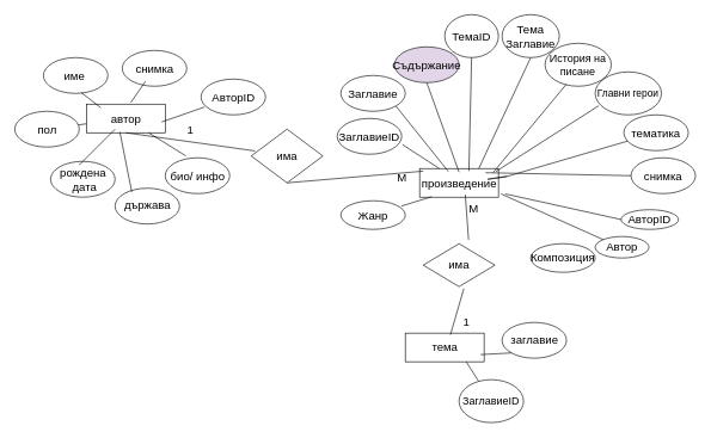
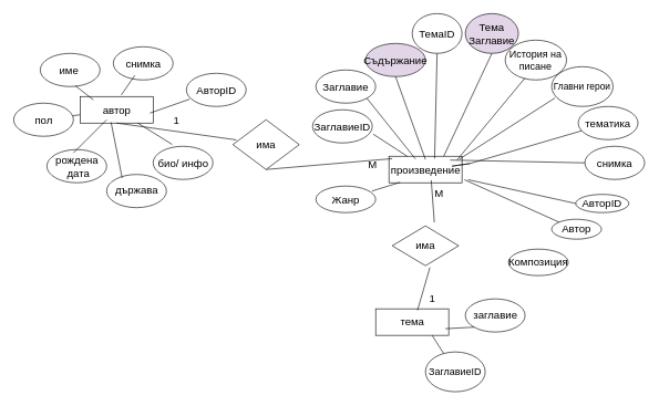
  <mxCell id="0" />
  <mxCell id="1" parent="0" />
  <mxCell id="2" value="" style="rounded=0;whiteSpace=wrap;html=1;" parent="1" vertex="1"><mxGeometry x="585" y="235" width="110" height="40" as="geometry" /></mxCell>
  <mxCell id="3" value="" style="rounded=0;whiteSpace=wrap;html=1;" parent="1" vertex="1"><mxGeometry x="120" y="145" width="110" height="40" as="geometry" /></mxCell>
  <mxCell id="4" value="" style="rounded=0;whiteSpace=wrap;html=1;" parent="1" vertex="1"><mxGeometry x="565" y="465" width="110" height="40" as="geometry" /></mxCell>
  <mxCell id="5" value="&lt;font style=&quot;font-size: 16px;&quot;&gt;произведение&lt;/font&gt;" style="text;html=1;resizable=0;autosize=1;align=center;verticalAlign=middle;points=[];fillColor=none;strokeColor=none;rounded=0;" parent="1" vertex="1"><mxGeometry x="575" y="240" width="130" height="30" as="geometry" /></mxCell>
  <mxCell id="6" value="&lt;font style=&quot;font-size: 16px;&quot;&gt;тема&lt;/font&gt;" style="text;html=1;resizable=0;autosize=1;align=center;verticalAlign=middle;points=[];fillColor=none;strokeColor=none;rounded=0;" parent="1" vertex="1"><mxGeometry x="590" y="470" width="60" height="30" as="geometry" /></mxCell>
  <mxCell id="7" value="държава" style="text;html=1;resizable=0;autosize=1;align=center;verticalAlign=middle;points=[];fillColor=none;strokeColor=none;rounded=0;fontSize=16;" parent="1" vertex="1"><mxGeometry x="160" y="270" width="90" height="30" as="geometry" /></mxCell>
  <mxCell id="8" value="автор" style="text;html=1;resizable=0;autosize=1;align=center;verticalAlign=middle;points=[];fillColor=none;strokeColor=none;rounded=0;fontSize=16;" parent="1" vertex="1"><mxGeometry x="140" y="150" width="70" height="30" as="geometry" /></mxCell>
  <mxCell id="9" value="&lt;span style=&quot;&quot;&gt;Заглавие&lt;/span&gt;" style="ellipse;whiteSpace=wrap;html=1;fontSize=16;" parent="1" vertex="1"><mxGeometry x="475" y="105" width="90" height="50" as="geometry" /></mxCell>
  <mxCell id="10" value="&lt;span style=&quot;&quot;&gt;Съдържание&lt;/span&gt;" style="ellipse;whiteSpace=wrap;html=1;fontSize=16;fillColor=#e1d5e7;" parent="1" vertex="1"><mxGeometry x="550" y="65" width="90" height="50" as="geometry" /></mxCell>
  <mxCell id="11" value="&lt;span style=&quot;&quot;&gt;ЗаглавиеID&lt;/span&gt;" style="ellipse;whiteSpace=wrap;html=1;fontSize=16;" parent="1" vertex="1"><mxGeometry x="470" y="165" width="90" height="50" as="geometry" /></mxCell>
  <mxCell id="12" value="&lt;span style=&quot;&quot;&gt;тематика&lt;/span&gt;" style="ellipse;whiteSpace=wrap;html=1;fontSize=16;" parent="1" vertex="1"><mxGeometry x="870" y="160" width="90" height="50" as="geometry" /></mxCell>
  <mxCell id="13" value="&lt;span style=&quot;&quot;&gt;снимка&lt;/span&gt;" style="ellipse;whiteSpace=wrap;html=1;fontSize=16;" parent="1" vertex="1"><mxGeometry x="880" y="220" width="90" height="50" as="geometry" /></mxCell>
  <mxCell id="14" value="" style="ellipse;whiteSpace=wrap;html=1;fontSize=16;" parent="1" vertex="1"><mxGeometry x="700" y="450" width="90" height="50" as="geometry" /></mxCell>
  <mxCell id="15" value="заглавие" style="text;html=1;resizable=0;autosize=1;align=center;verticalAlign=middle;points=[];fillColor=none;strokeColor=none;rounded=0;fontSize=16;" parent="1" vertex="1"><mxGeometry x="700" y="460" width="90" height="30" as="geometry" /></mxCell>
  <mxCell id="16" value="" style="ellipse;whiteSpace=wrap;html=1;fontSize=16;fillColor=none;" parent="1" vertex="1"><mxGeometry x="160" y="262.5" width="90" height="50" as="geometry" /></mxCell>
  <mxCell id="17" value="" style="ellipse;whiteSpace=wrap;html=1;fontSize=16;" parent="1" vertex="1"><mxGeometry y="70" width="90" height="50" as="geometry" x="170" /></mxCell>
  <mxCell id="18" value="" style="ellipse;whiteSpace=wrap;html=1;fontSize=16;" parent="1" vertex="1"><mxGeometry x="60" y="80" width="90" height="50" as="geometry" /></mxCell>
  <mxCell id="19" value="" style="ellipse;whiteSpace=wrap;html=1;fontSize=16;" parent="1" vertex="1"><mxGeometry x="20" y="155" width="90" height="50" as="geometry" /></mxCell>
  <mxCell id="20" value="" style="ellipse;whiteSpace=wrap;html=1;fontSize=16;" parent="1" vertex="1"><mxGeometry x="70" y="225" width="90" height="50" as="geometry" /></mxCell>
  <mxCell id="21" value="" style="ellipse;whiteSpace=wrap;html=1;fontSize=16;" parent="1" vertex="1"><mxGeometry x="280" y="110" width="90" height="50" as="geometry" /></mxCell>
  <mxCell id="22" value="име" style="text;html=1;resizable=0;autosize=1;align=center;verticalAlign=middle;points=[];fillColor=none;strokeColor=none;rounded=0;fontSize=16;" parent="1" vertex="1"><mxGeometry x="78" y="90" width="50" height="30" as="geometry" /></mxCell>
  <mxCell id="23" value="снимка" style="text;html=1;resizable=0;autosize=1;align=center;verticalAlign=middle;points=[];fillColor=none;strokeColor=none;rounded=0;fontSize=16;" parent="1" vertex="1"><mxGeometry x="175" y="80" width="80" height="30" as="geometry" /></mxCell>
  <mxCell id="24" value="АвторID" style="text;html=1;resizable=0;autosize=1;align=center;verticalAlign=middle;points=[];fillColor=none;strokeColor=none;rounded=0;fontSize=16;" parent="1" vertex="1"><mxGeometry x="285" y="120" width="80" height="30" as="geometry" /></mxCell>
  <mxCell id="25" value="пол" style="text;html=1;resizable=0;autosize=1;align=center;verticalAlign=middle;points=[];fillColor=none;strokeColor=none;rounded=0;fontSize=16;" parent="1" vertex="1"><mxGeometry x="40" y="165" width="50" height="30" as="geometry" /></mxCell>
  <mxCell id="26" value="" style="ellipse;whiteSpace=wrap;html=1;fontSize=16;" parent="1" vertex="1"><mxGeometry x="230" y="220" width="90" height="50" as="geometry" /></mxCell>
  <mxCell id="27" value="био/ инфо" style="text;html=1;resizable=0;autosize=1;align=center;verticalAlign=middle;points=[];fillColor=none;strokeColor=none;rounded=0;fontSize=16;" parent="1" vertex="1"><mxGeometry x="225" y="230" width="100" height="30" as="geometry" /></mxCell>
  <mxCell id="28" value="рождена&lt;br&gt;&amp;nbsp;дата" style="text;html=1;resizable=0;autosize=1;align=center;verticalAlign=middle;points=[];fillColor=none;strokeColor=none;rounded=0;fontSize=16;" parent="1" vertex="1"><mxGeometry x="70" y="225" width="90" height="50" as="geometry" /></mxCell>
  <mxCell id="29" value="" style="endArrow=none;html=1;rounded=0;fontSize=16;exitX=0.5;exitY=1;exitDx=0;exitDy=0;entryX=0.115;entryY=-0.044;entryDx=0;entryDy=0;entryPerimeter=0;startArrow=none;" parent="1" source="65" target="5" edge="1"><mxGeometry width="50" height="50" relative="1" as="geometry"><mxPoint x="430" y="350" as="sourcePoint" /><mxPoint x="480" y="300" as="targetPoint" /></mxGeometry></mxCell>
  <mxCell id="30" value="" style="endArrow=none;html=1;rounded=0;fontSize=16;entryX=0.567;entryY=1.044;entryDx=0;entryDy=0;entryPerimeter=0;exitX=0.633;exitY=-0.089;exitDx=0;exitDy=0;exitPerimeter=0;startArrow=none;" parent="1" source="67" target="5" edge="1"><mxGeometry width="50" height="50" relative="1" as="geometry"><mxPoint x="430" y="350" as="sourcePoint" /><mxPoint x="480" y="300" as="targetPoint" /></mxGeometry></mxCell>
  <mxCell id="31" value="" style="endArrow=none;html=1;rounded=0;fontSize=16;exitX=0.259;exitY=-0.078;exitDx=0;exitDy=0;exitPerimeter=0;entryX=0.381;entryY=1.133;entryDx=0;entryDy=0;entryPerimeter=0;" parent="1" source="7" target="8" edge="1"><mxGeometry width="50" height="50" relative="1" as="geometry"><mxPoint x="430" y="350" as="sourcePoint" /><mxPoint x="480" y="300" as="targetPoint" /></mxGeometry></mxCell>
  <mxCell id="32" value="" style="endArrow=none;html=1;rounded=0;fontSize=16;entryX=0.206;entryY=1.147;entryDx=0;entryDy=0;entryPerimeter=0;exitX=0.938;exitY=0.187;exitDx=0;exitDy=0;exitPerimeter=0;" parent="1" source="53" target="5" edge="1"><mxGeometry width="50" height="50" relative="1" as="geometry"><mxPoint x="557.5" y="300" as="sourcePoint" /><mxPoint x="480" y="300" as="targetPoint" /></mxGeometry></mxCell>
  <mxCell id="33" value="" style="endArrow=none;html=1;rounded=0;fontSize=16;entryX=1.018;entryY=0.2;entryDx=0;entryDy=0;entryPerimeter=0;" parent="1" source="12" target="5" edge="1"><mxGeometry width="50" height="50" relative="1" as="geometry"><mxPoint x="770" y="239.583" as="sourcePoint" /><mxPoint x="632.5" y="290" as="targetPoint" /><Array as="points"><mxPoint x="707" y="246" /><mxPoint x="680" y="250" /></Array></mxGeometry></mxCell>
  <mxCell id="34" value="" style="endArrow=none;html=1;rounded=0;fontSize=16;entryX=0.5;entryY=1;entryDx=0;entryDy=0;exitX=0.75;exitY=0;exitDx=0;exitDy=0;" parent="1" target="48" edge="1" source="2"><mxGeometry width="50" height="50" relative="1" as="geometry"><mxPoint x="675" y="235" as="sourcePoint" /><mxPoint x="787.5" y="110" as="targetPoint" /></mxGeometry></mxCell>
  <mxCell id="35" value="" style="endArrow=none;html=1;rounded=0;fontSize=16;entryX=0.5;entryY=1;entryDx=0;entryDy=0;" parent="1" target="10" edge="1"><mxGeometry width="50" height="50" relative="1" as="geometry"><mxPoint x="640" y="240" as="sourcePoint" /><mxPoint x="645" y="190" as="targetPoint" /></mxGeometry></mxCell>
  <mxCell id="36" value="" style="endArrow=none;html=1;rounded=0;fontSize=16;" parent="1" target="24" edge="1"><mxGeometry width="50" height="50" relative="1" as="geometry"><mxPoint x="225" y="170" as="sourcePoint" /><mxPoint x="275" y="120" as="targetPoint" /></mxGeometry></mxCell>
  <mxCell id="37" value="" style="endArrow=none;html=1;rounded=0;fontSize=16;entryX=1.013;entryY=0.732;entryDx=0;entryDy=0;entryPerimeter=0;exitX=0.25;exitY=0;exitDx=0;exitDy=0;" parent="1" source="2" target="11" edge="1"><mxGeometry width="50" height="50" relative="1" as="geometry"><mxPoint x="430" y="350" as="sourcePoint" /><mxPoint x="574.01" y="201.99" as="targetPoint" /></mxGeometry></mxCell>
  <mxCell id="38" value="" style="endArrow=none;html=1;rounded=0;fontSize=16;entryX=0;entryY=1;entryDx=0;entryDy=0;" parent="1" target="14" edge="1"><mxGeometry width="50" height="50" relative="1" as="geometry"><mxPoint x="670" y="495" as="sourcePoint" /><mxPoint x="720" y="445" as="targetPoint" /></mxGeometry></mxCell>
  <mxCell id="39" value="" style="endArrow=none;html=1;rounded=0;fontSize=16;" parent="1" edge="1"><mxGeometry width="50" height="50" relative="1" as="geometry"><mxPoint x="110" y="230" as="sourcePoint" /><mxPoint x="160" y="180" as="targetPoint" /></mxGeometry></mxCell>
  <mxCell id="40" value="" style="endArrow=none;html=1;rounded=0;fontSize=16;exitX=0.564;exitY=-0.058;exitDx=0;exitDy=0;exitPerimeter=0;entryX=0.341;entryY=1.111;entryDx=0;entryDy=0;entryPerimeter=0;" parent="1" source="3" target="23" edge="1"><mxGeometry width="50" height="50" relative="1" as="geometry"><mxPoint x="160" y="155" as="sourcePoint" /><mxPoint x="210" y="105" as="targetPoint" /></mxGeometry></mxCell>
  <mxCell id="41" value="" style="endArrow=none;html=1;rounded=0;fontSize=16;entryX=0.585;entryY=0.973;entryDx=0;entryDy=0;entryPerimeter=0;" parent="1" target="18" edge="1"><mxGeometry width="50" height="50" relative="1" as="geometry"><mxPoint x="140" y="150" as="sourcePoint" /><mxPoint x="190" as="targetPoint" y="100" /></mxGeometry></mxCell>
  <mxCell id="42" value="" style="endArrow=none;html=1;rounded=0;fontSize=16;" parent="1" source="3" target="19" edge="1"><mxGeometry width="50" height="50" relative="1" as="geometry"><mxPoint x="430" y="350" as="sourcePoint" /><mxPoint x="400" y="370" as="targetPoint" /></mxGeometry></mxCell>
  <mxCell id="43" value="" style="endArrow=none;html=1;rounded=0;fontSize=16;exitX=0.319;exitY=-0.053;exitDx=0;exitDy=0;exitPerimeter=0;" parent="1" source="26" target="3" edge="1"><mxGeometry width="50" height="50" relative="1" as="geometry"><mxPoint x="430" y="350" as="sourcePoint" /><mxPoint x="480" y="300" as="targetPoint" /></mxGeometry></mxCell>
  <mxCell id="44" value="&lt;font style=&quot;font-size: 14px;&quot;&gt;Главни герои&lt;/font&gt;" style="ellipse;whiteSpace=wrap;html=1;fillColor=none;gradientColor=none;" parent="1" vertex="1"><mxGeometry x="830" width="92.43" height="60" as="geometry" y="100" /></mxCell>
  <mxCell id="45" value="&lt;font style=&quot;font-size: 15px;&quot;&gt;История на писане&lt;/font&gt;" style="ellipse;whiteSpace=wrap;html=1;fillColor=none;gradientColor=none;" parent="1" vertex="1"><mxGeometry x="760" y="60" width="92.43" height="60" as="geometry" /></mxCell>
  <mxCell id="46" value="&lt;font style=&quot;font-size: 15px;&quot;&gt;ЗаглавиеID&lt;/font&gt;" style="ellipse;whiteSpace=wrap;html=1;" vertex="1" parent="1"><mxGeometry x="640" y="530" width="90" height="60" as="geometry" /></mxCell>
  <mxCell id="47" value="" style="endArrow=none;html=1;rounded=0;fontSize=15;" edge="1" parent="1" source="46"><mxGeometry width="50" height="50" relative="1" as="geometry"><mxPoint x="600" y="555" as="sourcePoint" /><mxPoint x="650" y="505" as="targetPoint" /></mxGeometry></mxCell>
- <mxCell id="48" value="&lt;font style=&quot;font-size: 16px;&quot;&gt;Тема Заглавие&lt;/font&gt;" style="ellipse;whiteSpace=wrap;html=1;fontSize=15;" vertex="1" parent="1"><mxGeometry x="700" y="20" width="80" height="60" as="geometry" /></mxCell>
+ <mxCell id="48" value="&lt;font style=&quot;font-size: 16px;&quot;&gt;Тема Заглавие&lt;/font&gt;" style="ellipse;whiteSpace=wrap;html=1;fontSize=15;fillColor=#e1d5e7;" vertex="1" parent="1"><mxGeometry x="700" y="20" width="80" height="60" as="geometry" /></mxCell>
  <mxCell id="49" value="ТемаID" style="ellipse;whiteSpace=wrap;html=1;fontSize=16;" vertex="1" parent="1"><mxGeometry x="620" y="20" width="75" height="60" as="geometry" /></mxCell>
  <mxCell id="50" value="Автор" style="ellipse;whiteSpace=wrap;html=1;fontSize=16;" vertex="1" parent="1"><mxGeometry x="830" y="330" width="75" height="30" as="geometry" /></mxCell>
  <mxCell id="51" value="АвторID" style="ellipse;whiteSpace=wrap;html=1;fontSize=16;" vertex="1" parent="1"><mxGeometry x="866.22" y="292.5" width="80" height="27.5" as="geometry" /></mxCell>
- <mxCell id="52" value="Композиция" style="ellipse;whiteSpace=wrap;html=1;fontSize=16;" vertex="1" parent="1"><mxGeometry x="740" y="340" width="90" height="40" as="geometry" /></mxCell>
+ <mxCell id="52" value="Композиция" style="ellipse;whiteSpace=wrap;html=1;fontSize=16;" vertex="1" parent="1"><mxGeometry x="765" y="375" width="90" height="40" as="geometry" /></mxCell>
  <mxCell id="53" value="Жанр" style="ellipse;whiteSpace=wrap;html=1;fontSize=16;" vertex="1" parent="1"><mxGeometry x="475" y="280" width="90" height="40" as="geometry" /></mxCell>
  <mxCell id="54" value="" style="endArrow=none;html=1;rounded=0;fontSize=16;entryX=1;entryY=1;entryDx=0;entryDy=0;exitX=0.385;exitY=-0.027;exitDx=0;exitDy=0;exitPerimeter=0;" edge="1" parent="1" source="5" target="9"><mxGeometry width="50" height="50" relative="1" as="geometry"><mxPoint x="430" y="230" as="sourcePoint" /><mxPoint x="480" y="180" as="targetPoint" /></mxGeometry></mxCell>
  <mxCell id="55" value="" style="endArrow=none;html=1;rounded=0;fontSize=16;entryX=0.5;entryY=1;entryDx=0;entryDy=0;exitX=0.606;exitY=-0.053;exitDx=0;exitDy=0;exitPerimeter=0;" edge="1" parent="1" source="5" target="49"><mxGeometry width="50" height="50" relative="1" as="geometry"><mxPoint x="650" y="230" as="sourcePoint" /><mxPoint x="480" y="180" as="targetPoint" /></mxGeometry></mxCell>
  <mxCell id="56" value="" style="endArrow=none;html=1;rounded=0;fontSize=16;entryX=0.322;entryY=0.953;entryDx=0;entryDy=0;entryPerimeter=0;exitX=0.865;exitY=0.027;exitDx=0;exitDy=0;exitPerimeter=0;" edge="1" parent="1" source="5" target="45"><mxGeometry width="50" height="50" relative="1" as="geometry"><mxPoint x="430" y="230" as="sourcePoint" /><mxPoint x="480" y="180" as="targetPoint" /></mxGeometry></mxCell>
  <mxCell id="57" value="" style="endArrow=none;html=1;rounded=0;fontSize=16;entryX=0.054;entryY=0.787;entryDx=0;entryDy=0;entryPerimeter=0;exitX=0.895;exitY=-0.027;exitDx=0;exitDy=0;exitPerimeter=0;" edge="1" parent="1" source="5" target="44"><mxGeometry width="50" height="50" relative="1" as="geometry"><mxPoint x="430" y="230" as="sourcePoint" /><mxPoint x="480" y="180" as="targetPoint" /></mxGeometry></mxCell>
  <mxCell id="58" value="" style="endArrow=none;html=1;rounded=0;fontSize=16;entryX=0;entryY=0.5;entryDx=0;entryDy=0;exitX=0.785;exitY=0.027;exitDx=0;exitDy=0;exitPerimeter=0;" edge="1" parent="1" source="5" target="13"><mxGeometry width="50" height="50" relative="1" as="geometry"><mxPoint x="430" y="230" as="sourcePoint" /><mxPoint x="480" y="180" as="targetPoint" /></mxGeometry></mxCell>
  <mxCell id="59" value="" style="endArrow=none;html=1;rounded=0;fontSize=16;entryX=0;entryY=0.5;entryDx=0;entryDy=0;exitX=0.994;exitY=1.013;exitDx=0;exitDy=0;exitPerimeter=0;" edge="1" parent="1" source="5" target="51"><mxGeometry width="50" height="50" relative="1" as="geometry"><mxPoint x="430" y="230" as="sourcePoint" /><mxPoint x="480" y="180" as="targetPoint" /></mxGeometry></mxCell>
  <mxCell id="60" value="" style="endArrow=none;html=1;rounded=0;fontSize=16;entryX=0;entryY=0;entryDx=0;entryDy=0;exitX=0.951;exitY=1.013;exitDx=0;exitDy=0;exitPerimeter=0;" edge="1" parent="1" source="5" target="50"><mxGeometry width="50" height="50" relative="1" as="geometry"><mxPoint x="430" y="230" as="sourcePoint" /><mxPoint x="480" y="180" as="targetPoint" /></mxGeometry></mxCell>
  <mxCell id="61" value="1" style="text;html=1;align=center;verticalAlign=middle;resizable=0;points=[];autosize=1;strokeColor=none;fillColor=none;fontSize=16;" vertex="1" parent="1"><mxGeometry x="250" y="165" width="30" height="30" as="geometry" /></mxCell>
  <mxCell id="62" value="М" style="text;html=1;align=center;verticalAlign=middle;resizable=0;points=[];autosize=1;strokeColor=none;fillColor=none;fontSize=16;" vertex="1" parent="1"><mxGeometry x="640" y="275" width="40" height="30" as="geometry" /></mxCell>
  <mxCell id="63" value="1" style="text;html=1;align=center;verticalAlign=middle;resizable=0;points=[];autosize=1;strokeColor=none;fillColor=none;fontSize=16;" vertex="1" parent="1"><mxGeometry x="635" y="435" width="30" height="30" as="geometry" /></mxCell>
  <mxCell id="64" value="М" style="text;html=1;align=center;verticalAlign=middle;resizable=0;points=[];autosize=1;strokeColor=none;fillColor=none;fontSize=16;" vertex="1" parent="1"><mxGeometry x="540" y="232.5" width="40" height="30" as="geometry" /></mxCell>
  <mxCell id="65" value="има" style="rhombus;whiteSpace=wrap;html=1;fontSize=16;" vertex="1" parent="1"><mxGeometry x="350" y="180" width="100" height="75" as="geometry" /></mxCell>
  <mxCell id="66" value="" style="endArrow=none;html=1;rounded=0;fontSize=16;exitX=0.5;exitY=1;exitDx=0;exitDy=0;entryX=0.054;entryY=0.405;entryDx=0;entryDy=0;entryPerimeter=0;" edge="1" parent="1" source="3" target="65"><mxGeometry width="50" height="50" relative="1" as="geometry"><mxPoint x="175" y="185" as="sourcePoint" /><mxPoint x="589.95" y="238.68" as="targetPoint" /></mxGeometry></mxCell>
  <mxCell id="67" value="има" style="rhombus;whiteSpace=wrap;html=1;fontSize=16;" vertex="1" parent="1"><mxGeometry x="590" y="340" width="100" height="60" as="geometry" /></mxCell>
  <mxCell id="68" value="" style="endArrow=none;html=1;rounded=0;fontSize=16;entryX=0.567;entryY=1.044;entryDx=0;entryDy=0;entryPerimeter=0;exitX=0.633;exitY=-0.089;exitDx=0;exitDy=0;exitPerimeter=0;" edge="1" parent="1" source="6" target="67"><mxGeometry width="50" height="50" relative="1" as="geometry"><mxPoint x="627.98" y="467.33" as="sourcePoint" /><mxPoint x="648.71" y="271.32" as="targetPoint" /></mxGeometry></mxCell>
